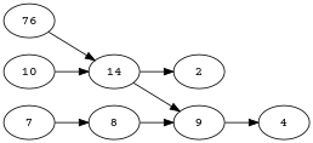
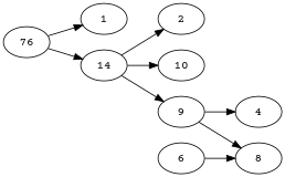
  digraph {
    fontname="Courier Prime"
    rankdir=LR
    node [fontname="Courier Prime"]
    edge [fontname="Courier Prime"]
    n1 [label=76]
+   n2 [label=1]
    n3 [label=14]
    n4 [label=2]
    n5 [label=10]
    n6 [label=9]
    n7 [label=4]
    n8 [label=8]
-   n9 [label=7]
+   n9 [label=6]
+   n1 -> n2
    n1 -> n3
    n3 -> n4
-   n5 -> n3
+   n3 -> n5
    n3 -> n6
    n6 -> n7
-   n8 -> n6
+   n6 -> n8
    n9 -> n8
  }
